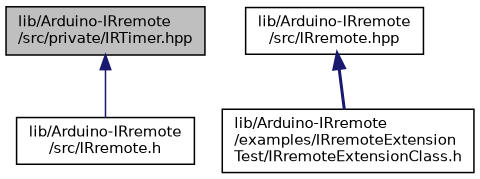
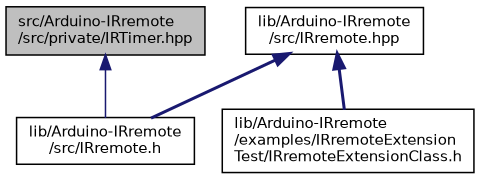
  digraph {
    node [color=black fillcolor=white fontname=Helvetica fontsize=10 shape=record style=filled]
    edge [color=midnightblue dir=back fontname=Helvetica fontsize=10 labelfontname=Helvetica labelfontsize=10 style=bold]
-   n1 [fillcolor=grey75 fontcolor=black height=0.2 label="lib/Arduino-IRremote\l/src/private/IRTimer.hpp" width=0.4]
+   n1 [fillcolor=grey75 fontcolor=black height=0.2 label="src/Arduino-IRremote\l/src/private/IRTimer.hpp" width=0.4]
    n2 [height=0.2 label="lib/Arduino-IRremote\l/src/IRremote.h" width=0.4]
    n3 [height=0.2 label="lib/Arduino-IRremote\l/src/IRremote.hpp" width=0.4]
    n4 [height=0.2 label="lib/Arduino-IRremote\l/examples/IRremoteExtension\lTest/IRremoteExtensionClass.h" width=0.4]
    n1 -> n2 [style=solid]
+   n3 -> n2
    n3 -> n4
  }
